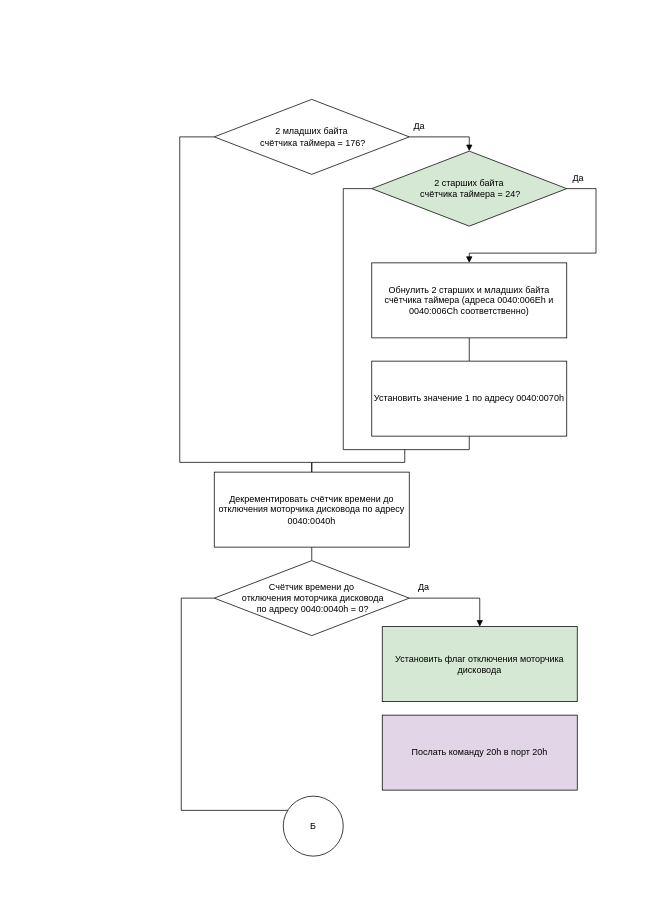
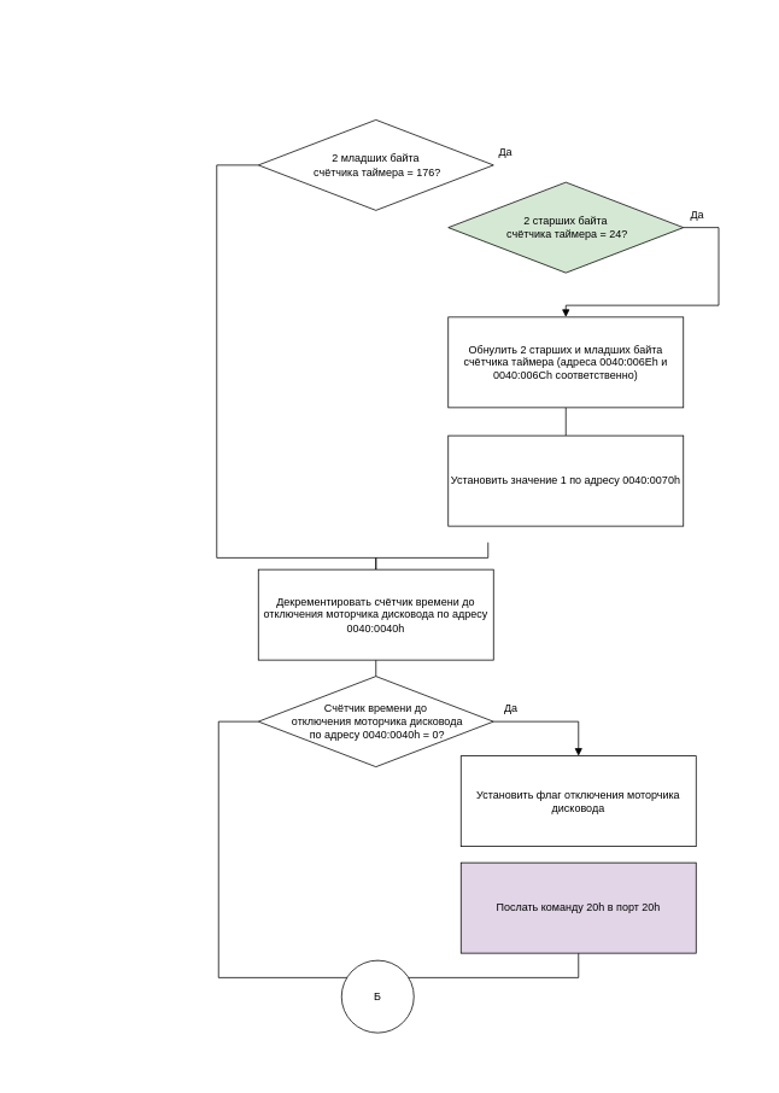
  <mxCell id="0" />
  <mxCell id="1" parent="0" />
  <mxCell id="2" value="" style="rounded=0;whiteSpace=wrap;html=1;strokeColor=#FFFFFF;rotation=0;" parent="1" vertex="1"><mxGeometry x="20" y="20" width="819" height="1166" as="geometry" /></mxCell>
- <mxCell id="3" style="edgeStyle=none;html=1;exitX=1;exitY=0.5;exitDx=0;exitDy=0;entryX=0.5;entryY=0;entryDx=0;entryDy=0;rounded=0;endArrow=block;endFill=1;" parent="1" source="5" target="8" edge="1"><mxGeometry relative="1" as="geometry"><Array as="points"><mxPoint x="625" y="182" /></Array></mxGeometry></mxCell>
  <mxCell id="4" style="edgeStyle=none;rounded=0;html=1;exitX=0;exitY=0.5;exitDx=0;exitDy=0;entryX=0.5;entryY=0;entryDx=0;entryDy=0;endArrow=none;endFill=0;" parent="1" source="5" target="14" edge="1"><mxGeometry relative="1" as="geometry"><mxPoint x="415" y="633" as="targetPoint" /><Array as="points"><mxPoint x="239" y="182" /><mxPoint x="239" y="616" /><mxPoint x="415" y="616" /></Array></mxGeometry></mxCell>
  <mxCell id="5" value="2 младших байта&lt;br&gt;&amp;nbsp;счётчика таймера = 176?" style="rhombus;whiteSpace=wrap;html=1;rotation=0;" parent="1" vertex="1"><mxGeometry x="285" y="132" width="260" height="100" as="geometry" /></mxCell>
  <mxCell id="6" style="edgeStyle=none;rounded=0;html=1;exitX=1;exitY=0.5;exitDx=0;exitDy=0;entryX=0.5;entryY=0;entryDx=0;entryDy=0;endArrow=block;endFill=1;" parent="1" source="8" target="10" edge="1"><mxGeometry relative="1" as="geometry"><Array as="points"><mxPoint x="794" y="251" /><mxPoint x="794" y="337" /><mxPoint x="625" y="337" /></Array></mxGeometry></mxCell>
- <mxCell id="7" style="edgeStyle=none;rounded=0;html=1;exitX=0;exitY=0.5;exitDx=0;exitDy=0;entryX=0.5;entryY=1;entryDx=0;entryDy=0;endArrow=none;endFill=0;" parent="1" source="8" target="11" edge="1"><mxGeometry relative="1" as="geometry"><Array as="points"><mxPoint x="457" y="251" /><mxPoint x="457" y="599" /><mxPoint x="625" y="599" /></Array></mxGeometry></mxCell>
  <mxCell id="8" value="2 старших байта&lt;br&gt;&amp;nbsp;счётчика таймера = 24?" style="rhombus;whiteSpace=wrap;html=1;rotation=0;fillColor=#d5e8d4;" parent="1" vertex="1"><mxGeometry x="495" y="201" width="260" height="100" as="geometry" /></mxCell>
  <mxCell id="9" style="edgeStyle=none;rounded=0;html=1;exitX=0.5;exitY=1;exitDx=0;exitDy=0;endArrow=none;endFill=0;" parent="1" source="10" target="11" edge="1"><mxGeometry relative="1" as="geometry" /></mxCell>
  <mxCell id="10" value="Обнулить 2 старших и младших байта счётчика таймера (адреса 0040:006Eh и 0040:006Ch соответственно)" style="rounded=0;whiteSpace=wrap;html=1;rotation=0;" parent="1" vertex="1"><mxGeometry x="495" y="350" width="260" height="100" as="geometry" /></mxCell>
  <mxCell id="11" value="Установить значение 1 по адресу 0040:0070h" style="rounded=0;whiteSpace=wrap;html=1;rotation=0;" parent="1" vertex="1"><mxGeometry x="495" y="481" width="260" height="100" as="geometry" /></mxCell>
  <mxCell id="12" style="edgeStyle=none;rounded=0;html=1;exitX=0.5;exitY=0;exitDx=0;exitDy=0;endArrow=none;endFill=0;" parent="1" source="14" edge="1"><mxGeometry relative="1" as="geometry"><mxPoint x="539" y="599" as="targetPoint" /><mxPoint x="415" y="633" as="sourcePoint" /><Array as="points"><mxPoint x="415" y="616" /><mxPoint x="539" y="616" /></Array></mxGeometry></mxCell>
  <mxCell id="13" style="edgeStyle=none;html=1;exitX=0.5;exitY=1;exitDx=0;exitDy=0;endArrow=none;endFill=0;" edge="1" parent="1" source="14" target="17"><mxGeometry relative="1" as="geometry" /></mxCell>
  <mxCell id="14" value="Декрементировать счётчик времени до отключения моторчика дисковода по адресу 0040:0040h" style="rounded=0;whiteSpace=wrap;html=1;rotation=0;" parent="1" vertex="1"><mxGeometry x="285" y="629" width="260" height="100" as="geometry" /></mxCell>
  <mxCell id="15" style="edgeStyle=none;rounded=0;html=1;exitX=1;exitY=0.5;exitDx=0;exitDy=0;entryX=0.5;entryY=0;entryDx=0;entryDy=0;endArrow=block;endFill=1;" parent="1" source="17" target="18" edge="1"><mxGeometry relative="1" as="geometry"><Array as="points"><mxPoint x="639" y="797" /></Array></mxGeometry></mxCell>
  <mxCell id="16" style="edgeStyle=none;rounded=0;html=1;exitX=0;exitY=0.5;exitDx=0;exitDy=0;entryX=0.5;entryY=0;entryDx=0;entryDy=0;endArrow=none;endFill=0;" parent="1" source="17" target="21" edge="1"><mxGeometry relative="1" as="geometry"><Array as="points"><mxPoint x="241" y="797" /><mxPoint x="241" y="1080" /><mxPoint x="417" y="1080" /></Array></mxGeometry></mxCell>
  <mxCell id="17" value="Счётчик времени до&lt;br&gt;&amp;nbsp;отключения&amp;nbsp;моторчика дисковода&lt;br&gt;&amp;nbsp;по адресу 0040:0040h = 0?" style="rhombus;whiteSpace=wrap;html=1;rotation=0;" parent="1" vertex="1"><mxGeometry x="285" y="747" width="260" height="100" as="geometry" /></mxCell>
- <mxCell id="18" value="Установить флаг отключения моторчика дисковода" style="rounded=0;whiteSpace=wrap;html=1;rotation=0;fillColor=#d5e8d4;" parent="1" vertex="1"><mxGeometry x="509" y="835" width="260" height="100" as="geometry" /></mxCell>
+ <mxCell id="18" value="Установить флаг отключения моторчика дисковода" style="rounded=0;whiteSpace=wrap;html=1;rotation=0;" parent="1" vertex="1"><mxGeometry x="509" y="835" width="260" height="100" as="geometry" /></mxCell>
+ <mxCell id="19" style="edgeStyle=none;rounded=0;html=1;exitX=0.5;exitY=1;exitDx=0;exitDy=0;endArrow=none;endFill=0;entryX=0.5;entryY=0;entryDx=0;entryDy=0;" parent="1" source="20" edge="1" target="21"><mxGeometry relative="1" as="geometry"><mxPoint x="418" y="1096" as="targetPoint" /><Array as="points"><mxPoint x="639" y="1080" /><mxPoint x="418" y="1080" /></Array></mxGeometry></mxCell>
  <mxCell id="20" value="Послать команду 20h в порт 20h" style="rounded=0;whiteSpace=wrap;html=1;rotation=0;fillColor=#e1d5e7;" parent="1" vertex="1"><mxGeometry x="509" y="953" width="260" height="100" as="geometry" /></mxCell>
  <mxCell id="21" value="Б" style="ellipse;whiteSpace=wrap;html=1;aspect=fixed;" parent="1" vertex="1"><mxGeometry x="377" y="1061" width="80" height="80" as="geometry" /></mxCell>
  <mxCell id="22" value="Да" style="text;html=1;resizable=0;autosize=1;align=center;verticalAlign=middle;points=[];fillColor=none;strokeColor=none;rounded=0;" parent="1" vertex="1"><mxGeometry x="551" y="773" width="25" height="18" as="geometry" /></mxCell>
  <mxCell id="23" value="Да" style="text;html=1;resizable=0;autosize=1;align=center;verticalAlign=middle;points=[];fillColor=none;strokeColor=none;rounded=0;" parent="1" vertex="1"><mxGeometry x="757" y="228" width="25" height="18" as="geometry" /></mxCell>
  <mxCell id="24" value="Да" style="text;html=1;resizable=0;autosize=1;align=center;verticalAlign=middle;points=[];fillColor=none;strokeColor=none;rounded=0;" parent="1" vertex="1"><mxGeometry x="545" y="159" width="25" height="18" as="geometry" /></mxCell>
